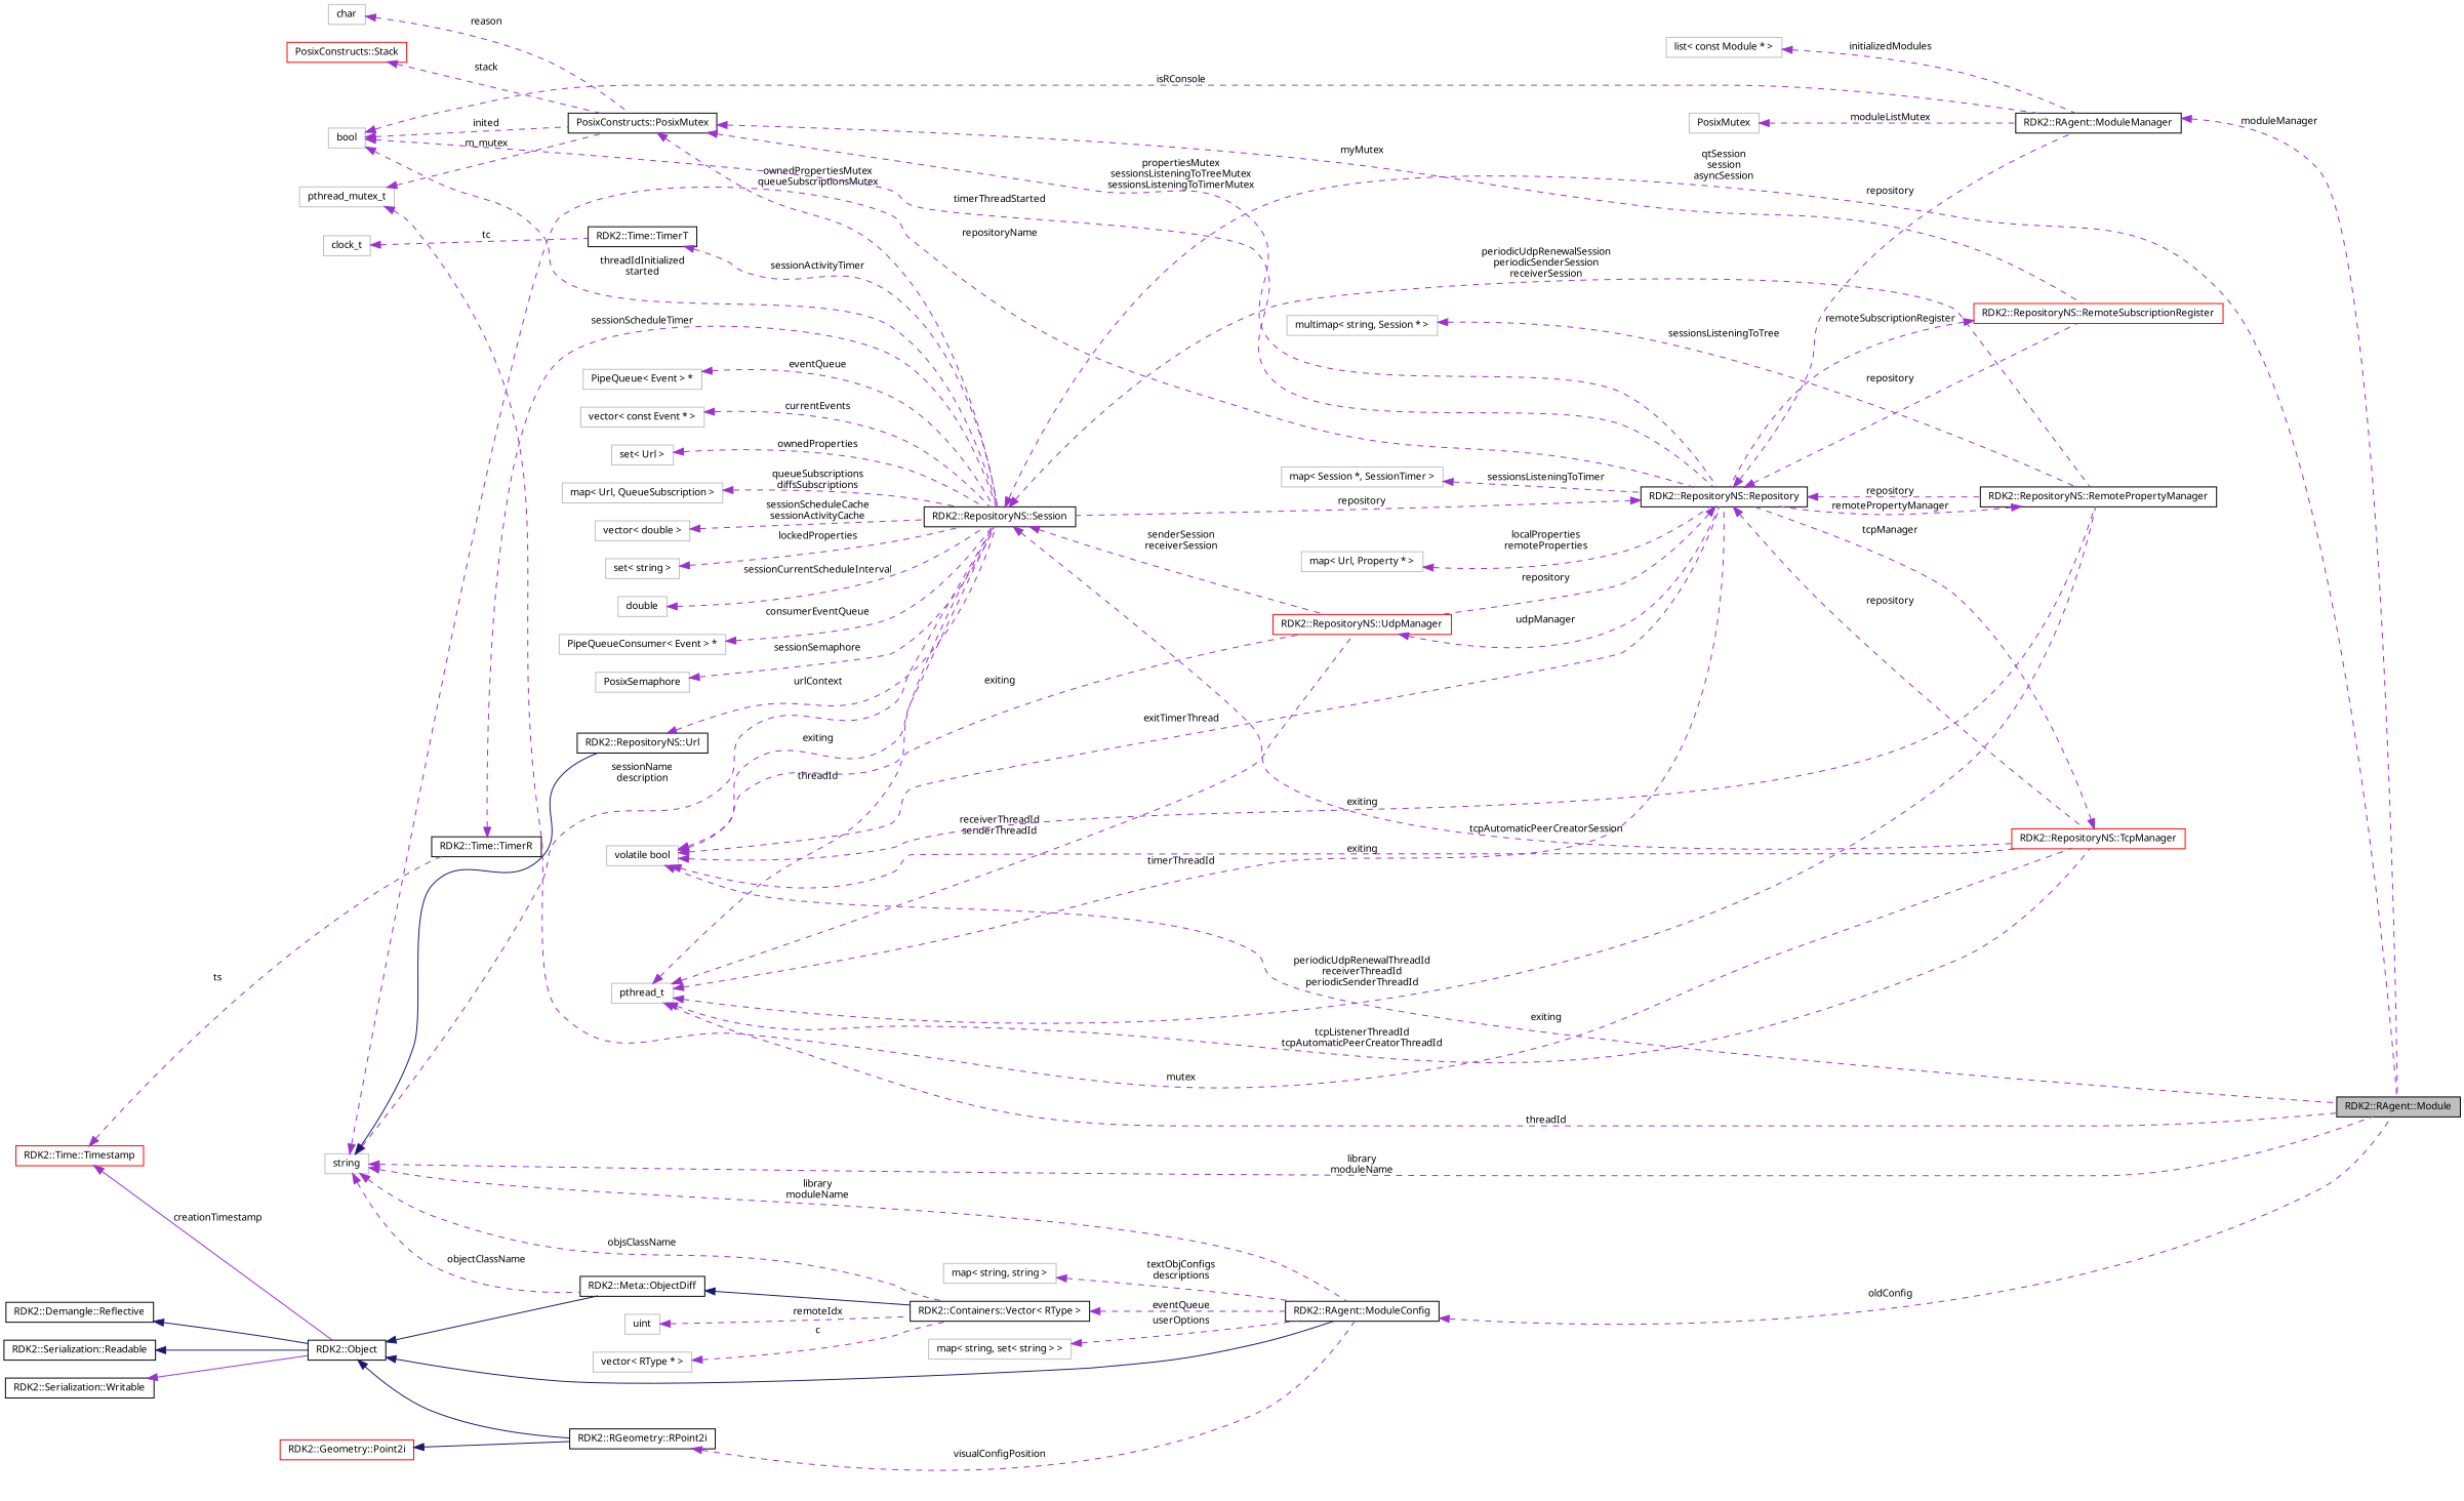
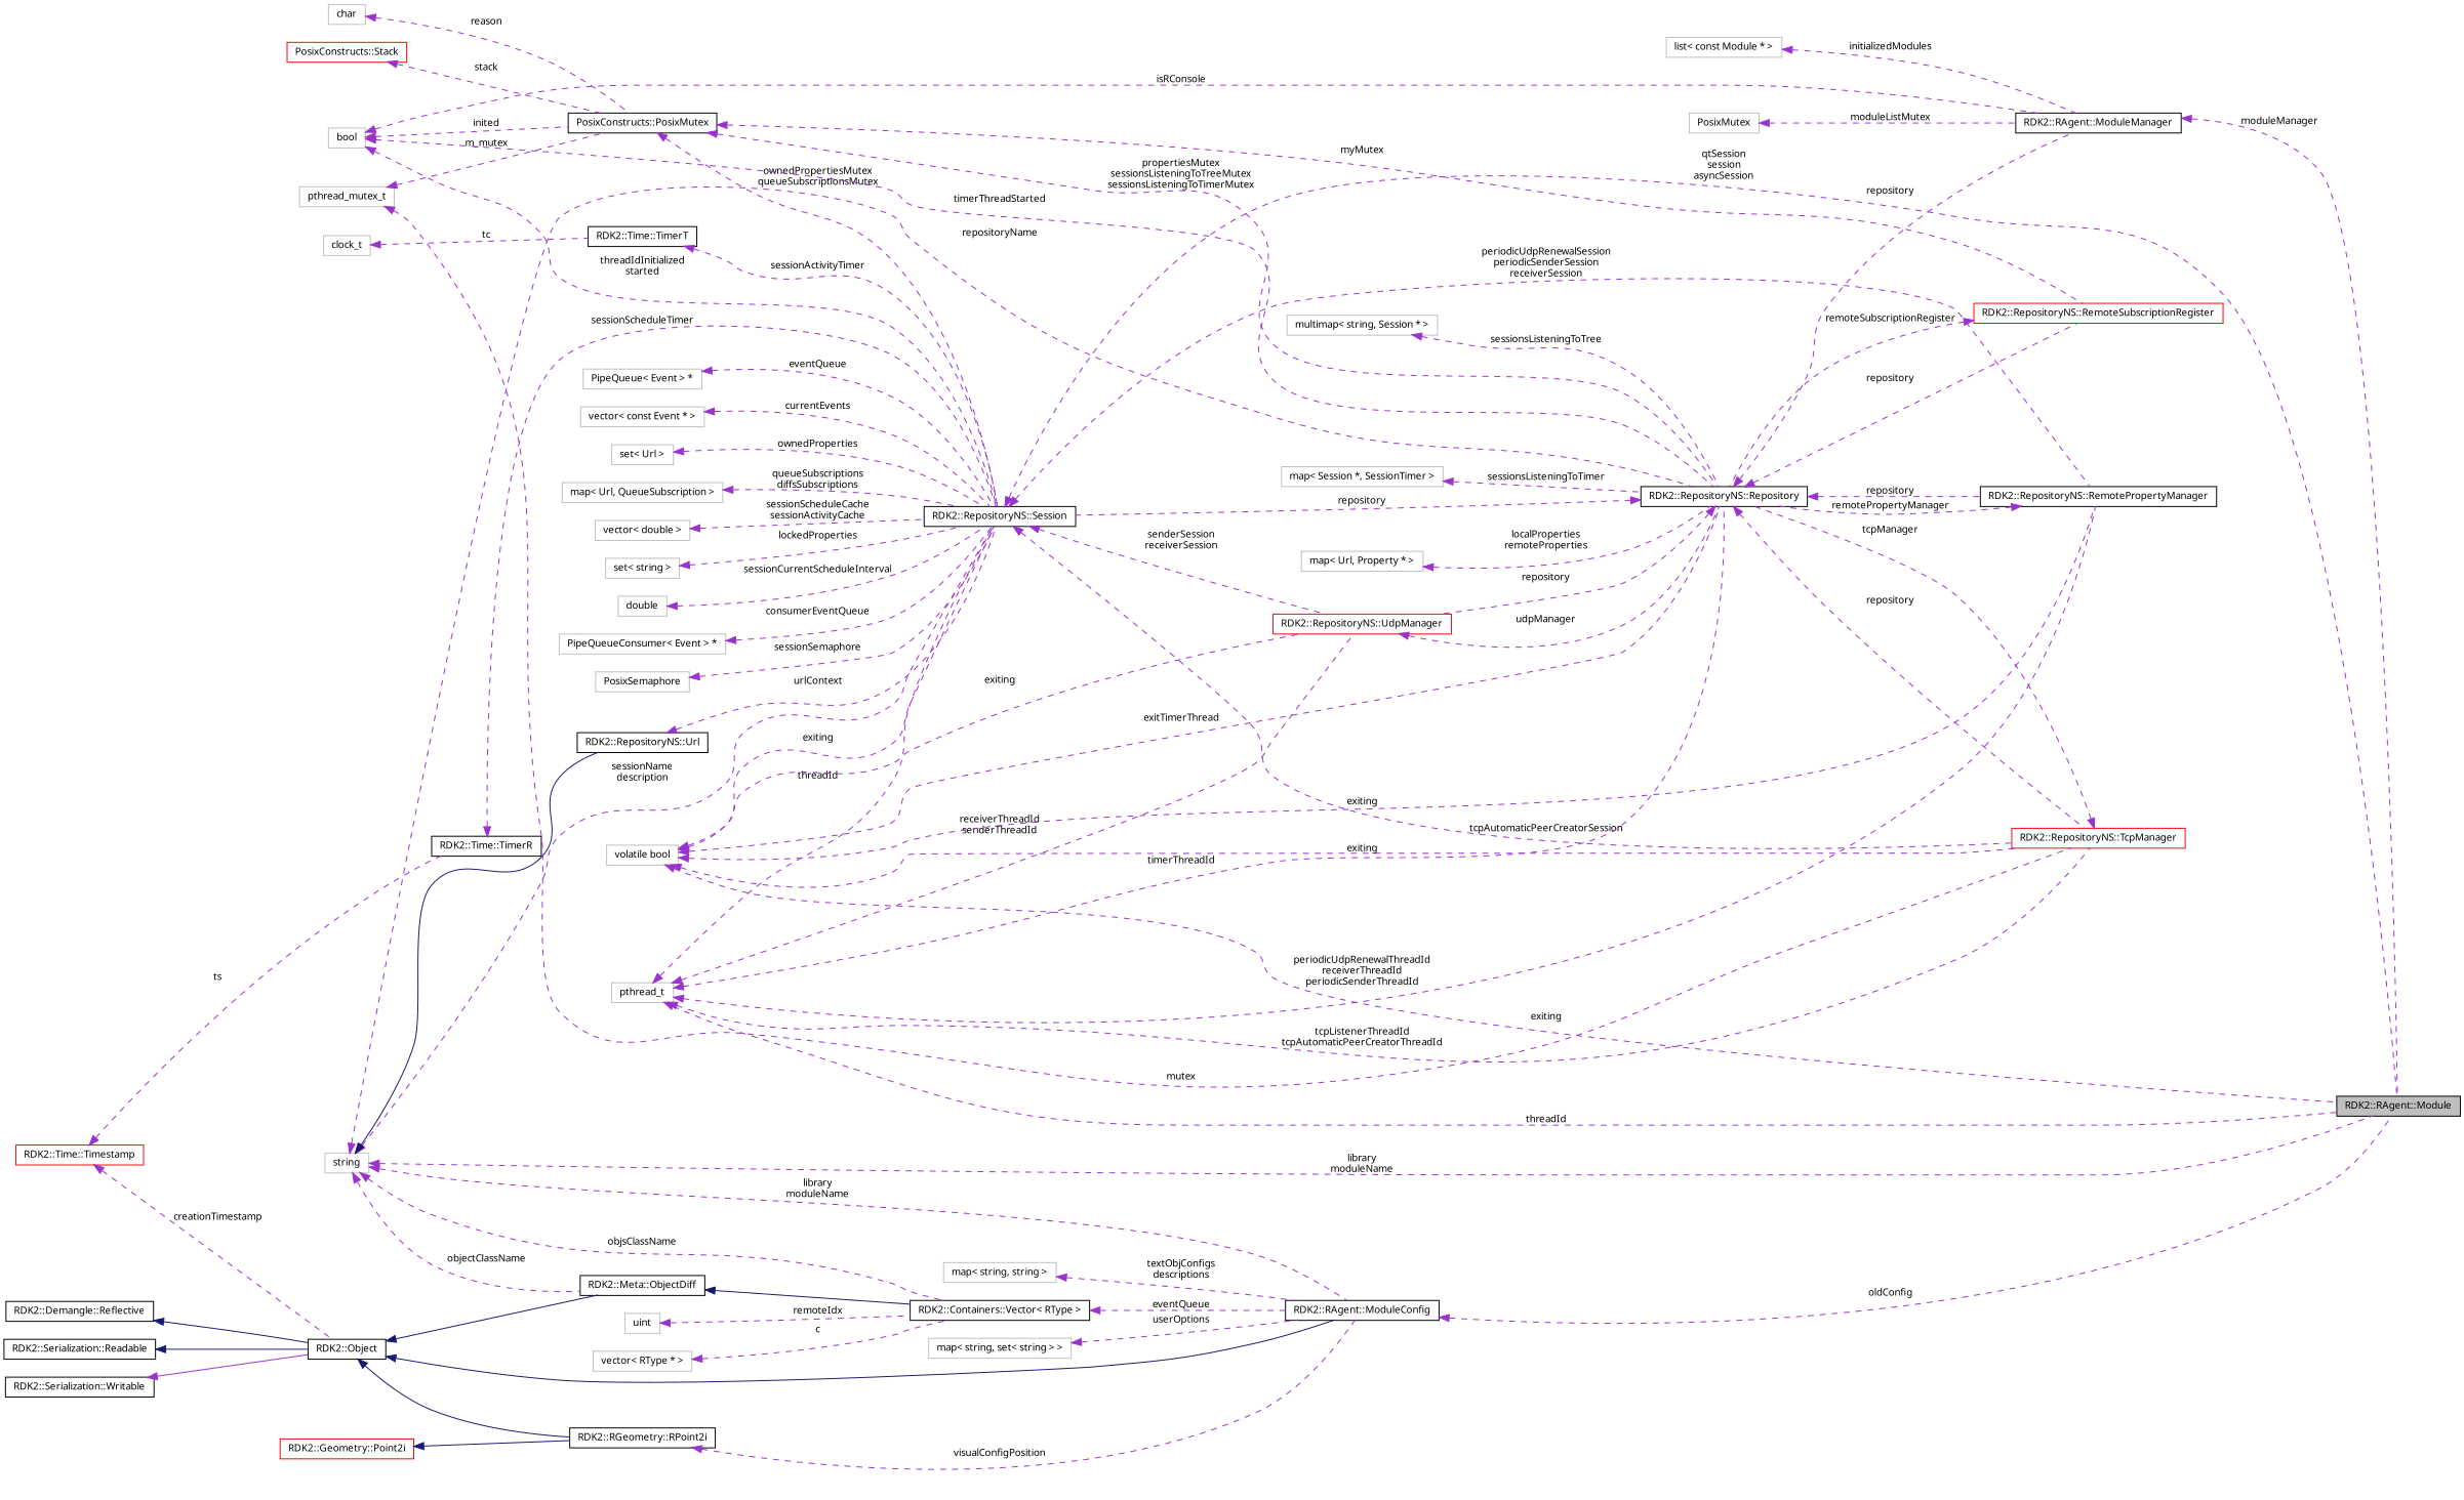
  digraph {
    rankdir=LR
    node [color=grey75 fillcolor=white fontname="FreeSans.ttf" fontsize=10 shape=record style=filled]
    edge [color=darkorchid3 dir=back fontname="FreeSans.ttf" fontsize=10 labelfontname="FreeSans.ttf" labelfontsize=10 style=dashed]
    n1 [color=black fillcolor=grey75 fontcolor=black height=0.2 label="RDK2::RAgent::Module" width=0.4]
    n2 [height=0.2 label=string width=0.4]
    n3 [color=black height=0.2 label="RDK2::RepositoryNS::Session" width=0.4]
    n4 [color=black height=0.2 label="RDK2::RepositoryNS::Url" width=0.4]
    n5 [color=black height=0.2 label="RDK2::RepositoryNS::Repository" width=0.4]
    n6 [color=black height=0.2 label="RDK2::RAgent::ModuleConfig" width=0.4]
    n7 [color=black height=0.2 label="RDK2::Containers::Vector\< RType \>" width=0.4]
    n8 [color=black height=0.2 label="RDK2::Meta::ObjectDiff" width=0.4]
    n9 [color=red height=0.2 label="RDK2::RepositoryNS::UdpManager" width=0.4]
    n10 [color=black height=0.2 label="RDK2::RepositoryNS::RemotePropertyManager" width=0.4]
    n11 [color=red height=0.2 label="RDK2::RepositoryNS::TcpManager" width=0.4]
    n12 [color=red height=0.2 label="RDK2::RepositoryNS::RemoteSubscriptionRegister" width=0.4]
    n13 [color=black height=0.2 label="RDK2::RAgent::ModuleManager" width=0.4]
    n14 [height=0.2 label=pthread_t width=0.4]
    n15 [height=0.2 label=double width=0.4]
    n16 [height=0.2 label="PipeQueueConsumer\< Event \> *" width=0.4]
    n17 [height=0.2 label=PosixSemaphore width=0.4]
    n18 [height=0.2 label="PipeQueue\< Event \> *" width=0.4]
    n19 [height=0.2 label="vector\< const Event * \>" width=0.4]
    n20 [color=black height=0.2 label="RDK2::Time::TimerR" width=0.4]
    n21 [color=red height=0.2 label="RDK2::Time::Timestamp" width=0.4]
    n22 [color=black height=0.2 label="RDK2::Object" width=0.4]
    n23 [color=black height=0.2 label="RDK2::RGeometry::RPoint2i" width=0.4]
    n24 [height=0.2 label="volatile bool" width=0.4]
    n25 [height=0.2 label="map\< Url, Property * \>" width=0.4]
    n26 [color=black height=0.2 label="PosixConstructs::PosixMutex" width=0.4]
    n27 [height=0.2 label=char width=0.4]
    n28 [height=0.2 label=pthread_mutex_t width=0.4]
    n29 [height=0.2 label=bool width=0.4]
    n30 [color=red height=0.2 label="PosixConstructs::Stack" width=0.4]
    n31 [height=0.2 label="multimap\< string, Session * \>" width=0.4]
    n32 [height=0.2 label="map\< Session *, SessionTimer \>" width=0.4]
    n33 [color=black height=0.2 label="RDK2::Time::TimerT" width=0.4]
    n34 [height=0.2 label=clock_t width=0.4]
    n35 [height=0.2 label="set\< string \>" width=0.4]
    n36 [height=0.2 label="set\< Url \>" width=0.4]
    n37 [height=0.2 label="map\< Url, QueueSubscription \>" width=0.4]
    n38 [height=0.2 label="vector\< double \>" width=0.4]
    n39 [color=black height=0.2 label="RDK2::Serialization::Readable" width=0.4]
    n40 [color=black height=0.2 label="RDK2::Serialization::Writable" width=0.4]
    n41 [color=black height=0.2 label="RDK2::Demangle::Reflective" width=0.4]
    n42 [color=red height=0.2 label="RDK2::Geometry::Point2i" width=0.4]
    n43 [height=0.2 label="vector\< RType * \>" width=0.4]
    n44 [height=0.2 label=uint width=0.4]
    n45 [height=0.2 label="map\< string, string \>" width=0.4]
    n46 [height=0.2 label="map\< string, set\< string \> \>" width=0.4]
    n47 [height=0.2 label=PosixMutex width=0.4]
    n48 [height=0.2 label="list\< const Module * \>" width=0.4]
    n2 -> n1 [label="library\nmoduleName"]
    n2 -> n3 [label="sessionName\ndescription"]
    n2 -> n4 [color=midnightblue style=solid]
    n2 -> n5 [label=repositoryName]
    n2 -> n6 [label="library\nmoduleName"]
    n2 -> n7 [label=objsClassName]
    n2 -> n8 [label=objectClassName]
    n3 -> n1 [label="qtSession\nsession\nasyncSession"]
    n3 -> n9 [label="senderSession\nreceiverSession"]
    n3 -> n10 [label="periodicUdpRenewalSession\nperiodicSenderSession\nreceiverSession"]
    n3 -> n11 [label=tcpAutomaticPeerCreatorSession]
    n4 -> n3 [label=urlContext]
    n5 -> n3 [label=repository]
    n5 -> n9 [label=repository]
    n5 -> n10 [label=repository]
    n5 -> n11 [label=repository]
    n5 -> n12 [label=repository]
    n5 -> n13 [label=repository]
    n6 -> n1 [label=oldConfig]
    n7 -> n6 [label=eventQueue]
    n8 -> n7 [color=midnightblue style=solid]
    n9 -> n5 [label=udpManager]
    n10 -> n5 [label=remotePropertyManager]
    n11 -> n5 [label=tcpManager]
    n12 -> n5 [label=remoteSubscriptionRegister]
    n13 -> n1 [label=moduleManager]
    n14 -> n1 [label=threadId]
    n14 -> n3 [label=threadId]
    n14 -> n5 [label=timerThreadId]
    n14 -> n9 [label="receiverThreadId\nsenderThreadId"]
    n14 -> n10 [label="periodicUdpRenewalThreadId\nreceiverThreadId\nperiodicSenderThreadId"]
    n14 -> n11 [label="tcpListenerThreadId\ntcpAutomaticPeerCreatorThreadId"]
    n15 -> n3 [label=sessionCurrentScheduleInterval]
    n16 -> n3 [label=consumerEventQueue]
    n17 -> n3 [label=sessionSemaphore]
    n18 -> n3 [label=eventQueue]
    n19 -> n3 [label=currentEvents]
    n20 -> n3 [label=sessionScheduleTimer]
    n21 -> n20 [label=ts]
-   n21 -> n22 [label=creationTimestamp style=solid]
+   n21 -> n22 [label=creationTimestamp]
    n22 -> n6 [color=midnightblue style=solid]
    n22 -> n8 [color=midnightblue style=solid]
    n22 -> n23 [color=midnightblue style=solid]
    n23 -> n6 [label=visualConfigPosition]
    n24 -> n1 [label=exiting]
    n24 -> n3 [label=exiting]
    n24 -> n5 [label=exitTimerThread]
    n24 -> n9 [label=exiting]
    n24 -> n10 [label=exiting]
    n24 -> n11 [label=exiting]
    n25 -> n5 [label="localProperties\nremoteProperties"]
    n26 -> n3 [label="ownedPropertiesMutex\nqueueSubscriptionsMutex"]
    n26 -> n5 [label="propertiesMutex\nsessionsListeningToTreeMutex\nsessionsListeningToTimerMutex"]
    n26 -> n12 [label=myMutex]
    n27 -> n26 [label=reason]
    n28 -> n11 [label=mutex]
    n28 -> n26 [label=m_mutex]
    n29 -> n3 [label="threadIdInitialized\nstarted"]
    n29 -> n5 [label=timerThreadStarted]
    n29 -> n13 [label=isRConsole]
    n29 -> n26 [label=inited]
    n30 -> n26 [label=stack]
-   n31 -> n10 [label=sessionsListeningToTree]
+   n31 -> n5 [label=sessionsListeningToTree]
    n32 -> n5 [label=sessionsListeningToTimer]
    n33 -> n3 [label=sessionActivityTimer]
    n34 -> n33 [label=tc]
    n35 -> n3 [label=lockedProperties]
    n36 -> n3 [label=ownedProperties]
    n37 -> n3 [label="queueSubscriptions\ndiffsSubscriptions"]
    n38 -> n3 [label="sessionScheduleCache\nsessionActivityCache"]
    n39 -> n22 [color=midnightblue style=solid]
    n40 -> n22 [style=solid]
    n41 -> n22 [color=midnightblue style=solid]
    n42 -> n23 [color=midnightblue style=solid]
    n43 -> n7 [label=c]
    n44 -> n7 [label=remoteIdx]
    n45 -> n6 [label="textObjConfigs\ndescriptions"]
    n46 -> n6 [label=userOptions]
    n47 -> n13 [label=moduleListMutex]
    n48 -> n13 [label=initializedModules]
  }
